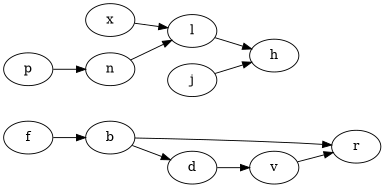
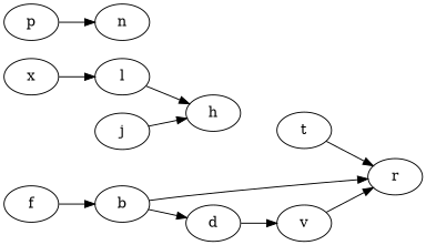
  digraph {
    rankdir=LR
+   t
    r
    x
    l
    h
    b
    d
    v
    n
    p
    f
    j
+   t -> r
    x -> l
    l -> h
    b -> r
    b -> d
    d -> v
    v -> r
-   n -> l
    p -> n
    f -> b
    j -> h
  }
